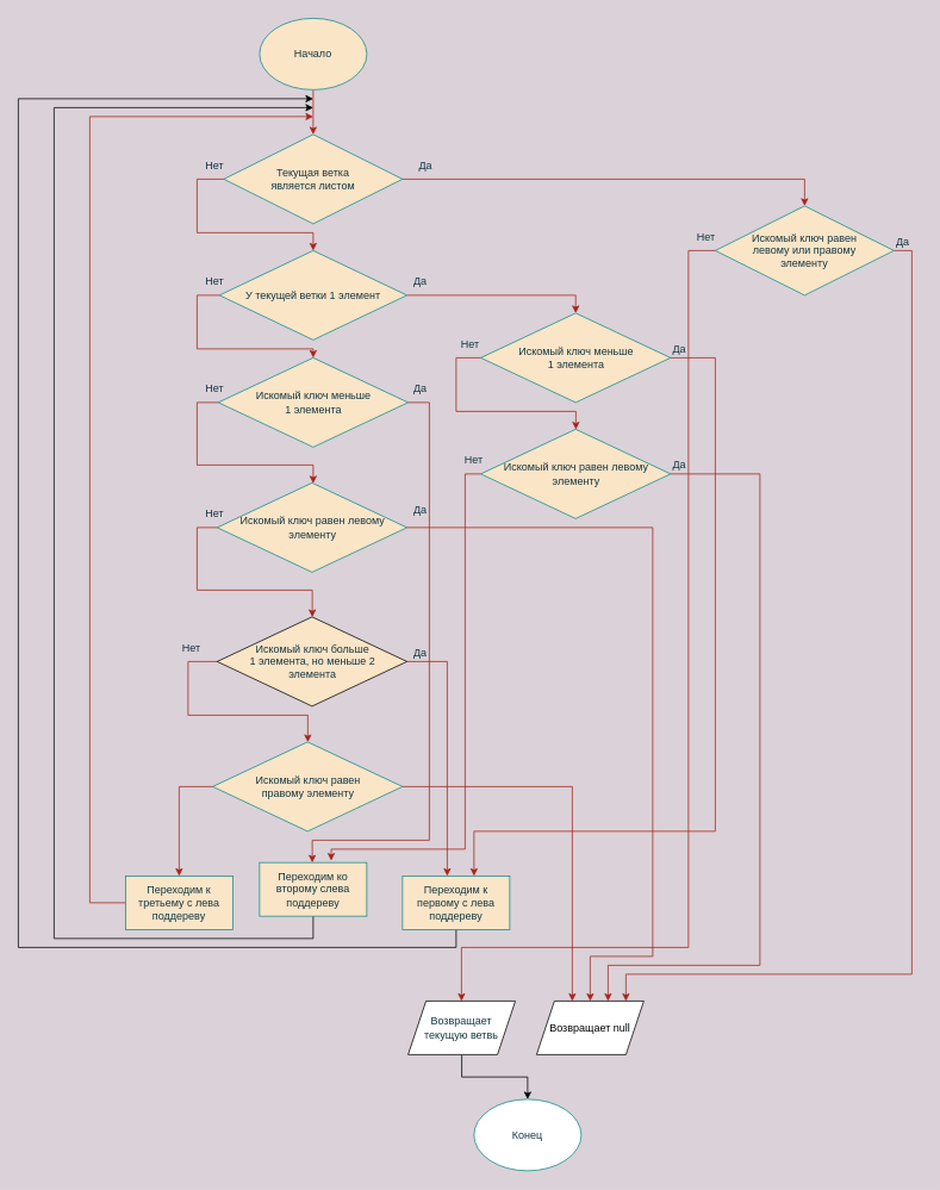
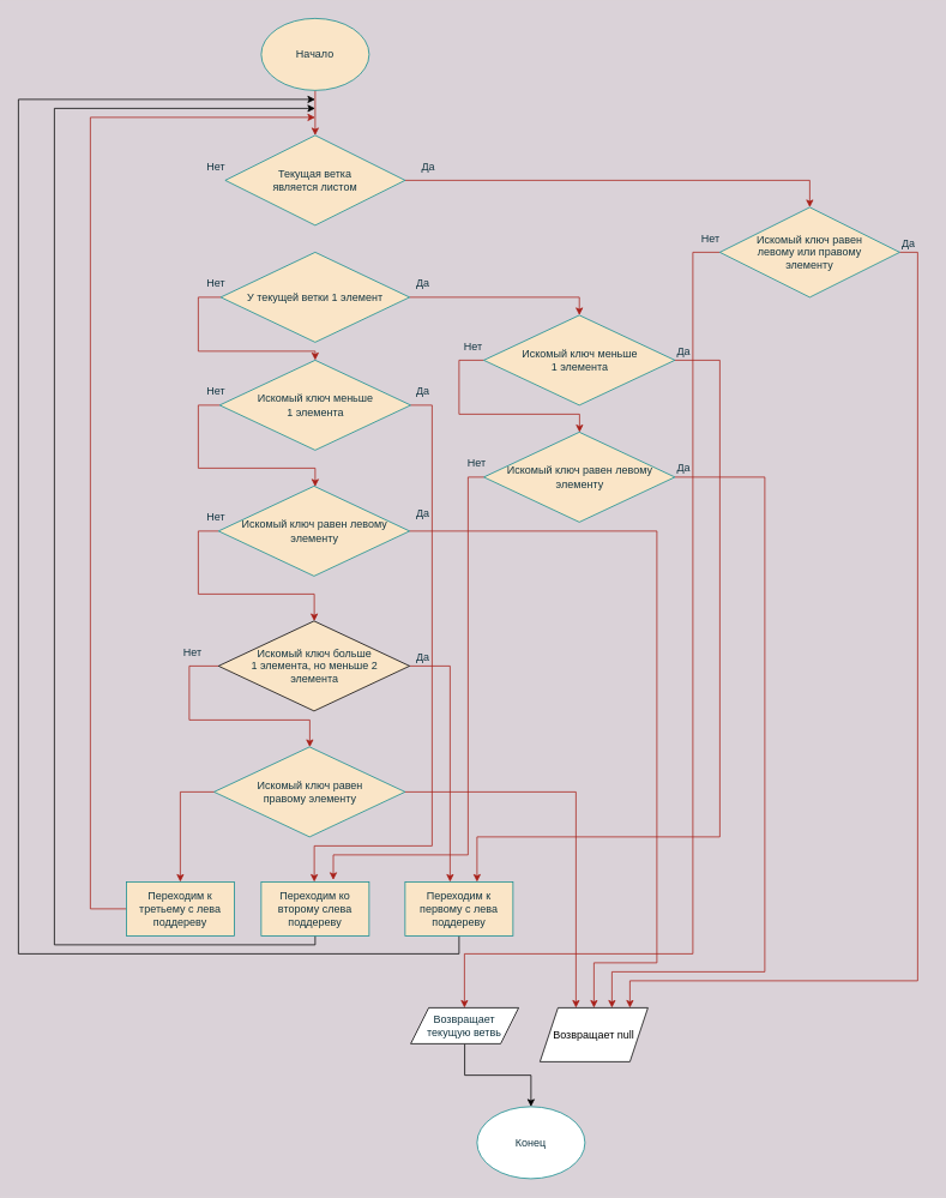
  <mxCell id="0" />
  <mxCell id="1" parent="0" />
  <mxCell id="2" style="edgeStyle=orthogonalEdgeStyle;rounded=0;orthogonalLoop=1;jettySize=auto;html=1;labelBackgroundColor=#DAD2D8;strokeColor=#A8201A;fontColor=#143642;" parent="1" source="3" target="6" edge="1"><mxGeometry relative="1" as="geometry" /></mxCell>
  <mxCell id="3" value="Начало" style="ellipse;whiteSpace=wrap;html=1;fillColor=#FAE5C7;strokeColor=#0F8B8D;fontColor=#143642;" parent="1" vertex="1"><mxGeometry x="290" y="20" width="120" height="80" as="geometry" /></mxCell>
- <mxCell id="4" style="edgeStyle=orthogonalEdgeStyle;rounded=0;orthogonalLoop=1;jettySize=auto;html=1;labelBackgroundColor=#DAD2D8;strokeColor=#A8201A;fontColor=#143642;" parent="1" source="6" target="9" edge="1"><mxGeometry relative="1" as="geometry"><Array as="points"><mxPoint x="220" y="200" /><mxPoint x="220" y="260" /><mxPoint x="350" y="260" /></Array></mxGeometry></mxCell>
  <mxCell id="5" style="edgeStyle=orthogonalEdgeStyle;rounded=0;orthogonalLoop=1;jettySize=auto;html=1;entryX=0.5;entryY=0;entryDx=0;entryDy=0;labelBackgroundColor=#DAD2D8;strokeColor=#A8201A;fontColor=#143642;" parent="1" source="6" target="37" edge="1"><mxGeometry relative="1" as="geometry" /></mxCell>
  <mxCell id="6" value="&lt;div&gt;Текущая ветка &lt;br&gt;&lt;/div&gt;&lt;div&gt;является листом&lt;br&gt;&lt;/div&gt;" style="rhombus;whiteSpace=wrap;html=1;fillColor=#FAE5C7;strokeColor=#0F8B8D;fontColor=#143642;" parent="1" vertex="1"><mxGeometry x="250" y="150" width="200" height="100" as="geometry" /></mxCell>
  <mxCell id="7" style="edgeStyle=orthogonalEdgeStyle;rounded=0;orthogonalLoop=1;jettySize=auto;html=1;labelBackgroundColor=#DAD2D8;strokeColor=#A8201A;fontColor=#143642;" parent="1" source="9" target="11" edge="1"><mxGeometry relative="1" as="geometry"><Array as="points"><mxPoint x="220" y="330" /><mxPoint x="220" y="390" /><mxPoint x="350" y="390" /></Array></mxGeometry></mxCell>
  <mxCell id="8" style="edgeStyle=orthogonalEdgeStyle;rounded=0;orthogonalLoop=1;jettySize=auto;html=1;entryX=0.5;entryY=0;entryDx=0;entryDy=0;labelBackgroundColor=#DAD2D8;strokeColor=#A8201A;fontColor=#143642;" parent="1" source="9" target="39" edge="1"><mxGeometry relative="1" as="geometry" /></mxCell>
  <mxCell id="9" value="У текущей ветки 1 элемент" style="rhombus;whiteSpace=wrap;html=1;fillColor=#FAE5C7;strokeColor=#0F8B8D;fontColor=#143642;" parent="1" vertex="1"><mxGeometry x="245" y="280" width="210" height="100" as="geometry" /></mxCell>
  <mxCell id="10" style="edgeStyle=orthogonalEdgeStyle;rounded=0;orthogonalLoop=1;jettySize=auto;html=1;labelBackgroundColor=#DAD2D8;strokeColor=#A8201A;fontColor=#143642;" parent="1" source="11" target="13" edge="1"><mxGeometry relative="1" as="geometry"><Array as="points"><mxPoint x="220" y="450" /><mxPoint x="220" y="520" /><mxPoint x="350" y="520" /></Array></mxGeometry></mxCell>
  <mxCell id="11" value="&lt;div&gt;Искомый ключ меньше&lt;/div&gt;&lt;div&gt; 1 элемента&lt;/div&gt;" style="rhombus;whiteSpace=wrap;html=1;fillColor=#FAE5C7;strokeColor=#0F8B8D;fontColor=#143642;" parent="1" vertex="1"><mxGeometry x="243.75" y="400" width="212.5" height="100" as="geometry" /></mxCell>
  <mxCell id="12" style="edgeStyle=orthogonalEdgeStyle;rounded=0;orthogonalLoop=1;jettySize=auto;html=1;labelBackgroundColor=#DAD2D8;strokeColor=#A8201A;fontColor=#143642;" parent="1" source="13" target="16" edge="1"><mxGeometry relative="1" as="geometry"><Array as="points"><mxPoint x="220" y="590" /><mxPoint x="220" y="660" /><mxPoint x="349" y="660" /></Array></mxGeometry></mxCell>
  <mxCell id="13" value="Искомый ключ равен левому элементу" style="rhombus;whiteSpace=wrap;html=1;fillColor=#FAE5C7;strokeColor=#0F8B8D;fontColor=#143642;" parent="1" vertex="1"><mxGeometry x="242.5" y="540" width="212.5" height="100" as="geometry" /></mxCell>
  <mxCell id="14" style="edgeStyle=orthogonalEdgeStyle;rounded=0;orthogonalLoop=1;jettySize=auto;html=1;labelBackgroundColor=#DAD2D8;strokeColor=#A8201A;fontColor=#143642;" parent="1" source="16" target="25" edge="1"><mxGeometry relative="1" as="geometry"><Array as="points"><mxPoint x="500" y="740" /></Array></mxGeometry></mxCell>
  <mxCell id="15" style="edgeStyle=orthogonalEdgeStyle;rounded=0;orthogonalLoop=1;jettySize=auto;html=1;labelBackgroundColor=#DAD2D8;strokeColor=#A8201A;fontColor=#143642;" parent="1" source="16" target="34" edge="1"><mxGeometry relative="1" as="geometry"><Array as="points"><mxPoint x="210" y="740" /><mxPoint x="210" y="800" /><mxPoint x="344" y="800" /></Array></mxGeometry></mxCell>
  <mxCell id="16" value="&lt;div&gt;Искомый ключ больше&lt;/div&gt;&lt;div&gt; 1 элемента, но меньше 2&lt;/div&gt;&lt;div&gt;элемента&lt;br&gt;&lt;/div&gt;" style="rhombus;whiteSpace=wrap;html=1;fillColor=#FAE5C7;strokeColor=default;fontColor=#143642;" parent="1" vertex="1"><mxGeometry x="242.5" y="690" width="212.5" height="100" as="geometry" /></mxCell>
  <mxCell id="17" value="Конец" style="ellipse;whiteSpace=wrap;html=1;fillColor=#ffffff;strokeColor=#0F8B8D;fontColor=#143642;" parent="1" vertex="1"><mxGeometry x="530" y="1230" width="120" height="80" as="geometry" /></mxCell>
  <mxCell id="18" value="Нет" style="text;html=1;strokeColor=none;fillColor=none;align=center;verticalAlign=middle;whiteSpace=wrap;rounded=0;fontColor=#143642;" parent="1" vertex="1"><mxGeometry x="210" y="170" width="60" height="30" as="geometry" /></mxCell>
  <mxCell id="19" value="&lt;div&gt;Да&lt;/div&gt;" style="text;html=1;strokeColor=none;fillColor=none;align=center;verticalAlign=middle;whiteSpace=wrap;rounded=0;fontColor=#143642;" parent="1" vertex="1"><mxGeometry x="456.25" y="175" width="40" height="20" as="geometry" /></mxCell>
  <mxCell id="20" value="Нет" style="text;html=1;strokeColor=none;fillColor=none;align=center;verticalAlign=middle;whiteSpace=wrap;rounded=0;fontColor=#143642;" parent="1" vertex="1"><mxGeometry x="210" y="300" width="60" height="30" as="geometry" /></mxCell>
  <mxCell id="21" value="Нет" style="text;html=1;strokeColor=none;fillColor=none;align=center;verticalAlign=middle;whiteSpace=wrap;rounded=0;fontColor=#143642;" parent="1" vertex="1"><mxGeometry x="210" y="420" width="60" height="30" as="geometry" /></mxCell>
  <mxCell id="22" value="Нет" style="text;html=1;strokeColor=none;fillColor=none;align=center;verticalAlign=middle;whiteSpace=wrap;rounded=0;fontColor=#143642;" parent="1" vertex="1"><mxGeometry x="210" y="560" width="60" height="30" as="geometry" /></mxCell>
  <mxCell id="23" value="Нет" style="text;html=1;strokeColor=none;fillColor=none;align=center;verticalAlign=middle;whiteSpace=wrap;rounded=0;fontColor=#143642;" parent="1" vertex="1"><mxGeometry x="183.75" y="710" width="60" height="30" as="geometry" /></mxCell>
  <mxCell id="24" style="edgeStyle=orthogonalEdgeStyle;rounded=0;orthogonalLoop=1;jettySize=auto;html=1;" edge="1" parent="1" source="25"><mxGeometry relative="1" as="geometry"><mxPoint x="350" y="110" as="targetPoint" /><Array as="points"><mxPoint x="510" y="1060" /><mxPoint x="20" y="1060" /><mxPoint x="20" y="110" /><mxPoint x="350" y="110" /></Array></mxGeometry></mxCell>
  <mxCell id="25" value="Переходим к первому с лева поддереву" style="rounded=0;whiteSpace=wrap;html=1;fillColor=#FAE5C7;strokeColor=#0F8B8D;fontColor=#143642;" parent="1" vertex="1"><mxGeometry x="450" y="980" width="120" height="60" as="geometry" /></mxCell>
  <mxCell id="26" style="edgeStyle=orthogonalEdgeStyle;rounded=0;orthogonalLoop=1;jettySize=auto;html=1;" edge="1" parent="1" source="27"><mxGeometry relative="1" as="geometry"><mxPoint x="350" y="120" as="targetPoint" /><Array as="points"><mxPoint x="350" y="1050" /><mxPoint x="60" y="1050" /><mxPoint x="60" y="120" /><mxPoint x="350" y="120" /></Array></mxGeometry></mxCell>
- <mxCell id="27" value="Переходим ко второму слева поддереву " style="rounded=0;whiteSpace=wrap;html=1;fillColor=#FAE5C7;strokeColor=#0F8B8D;fontColor=#143642;" parent="1" vertex="1"><mxGeometry x="290" y="965" width="120" height="60" as="geometry" /></mxCell>
+ <mxCell id="27" value="Переходим ко второму слева поддереву " style="rounded=0;whiteSpace=wrap;html=1;fillColor=#FAE5C7;strokeColor=#0F8B8D;fontColor=#143642;" parent="1" vertex="1"><mxGeometry x="290" y="980" width="120" height="60" as="geometry" /></mxCell>
  <mxCell id="28" style="edgeStyle=orthogonalEdgeStyle;rounded=0;orthogonalLoop=1;jettySize=auto;html=1;labelBackgroundColor=#DAD2D8;strokeColor=#A8201A;fontColor=#143642;" parent="1" source="29" edge="1"><mxGeometry relative="1" as="geometry"><mxPoint x="350" y="130" as="targetPoint" /><Array as="points"><mxPoint x="100" y="1010" /><mxPoint x="100" y="130" /></Array></mxGeometry></mxCell>
  <mxCell id="29" value="Переходим к третьему с лева поддереву" style="rounded=0;whiteSpace=wrap;html=1;fillColor=#FAE5C7;strokeColor=#0F8B8D;fontColor=#143642;" parent="1" vertex="1"><mxGeometry x="140" y="980" width="120" height="60" as="geometry" /></mxCell>
  <mxCell id="30" value="&lt;div&gt;Да&lt;/div&gt;" style="text;html=1;strokeColor=none;fillColor=none;align=center;verticalAlign=middle;whiteSpace=wrap;rounded=0;fontColor=#143642;" parent="1" vertex="1"><mxGeometry x="450" y="305" width="40" height="20" as="geometry" /></mxCell>
  <mxCell id="31" value="&lt;div&gt;Да&lt;/div&gt;" style="text;html=1;strokeColor=none;fillColor=none;align=center;verticalAlign=middle;whiteSpace=wrap;rounded=0;fontColor=#143642;" parent="1" vertex="1"><mxGeometry x="450" y="425" width="40" height="20" as="geometry" /></mxCell>
  <mxCell id="32" value="&lt;div&gt;Да&lt;/div&gt;" style="text;html=1;strokeColor=none;fillColor=none;align=center;verticalAlign=middle;whiteSpace=wrap;rounded=0;fontColor=#143642;" parent="1" vertex="1"><mxGeometry x="450" y="560" width="40" height="20" as="geometry" /></mxCell>
  <mxCell id="33" value="&lt;div&gt;Да&lt;/div&gt;" style="text;html=1;strokeColor=none;fillColor=none;align=center;verticalAlign=middle;whiteSpace=wrap;rounded=0;fontColor=#143642;" parent="1" vertex="1"><mxGeometry x="450" y="720" width="40" height="20" as="geometry" /></mxCell>
  <mxCell id="34" value="&lt;div&gt;Искомый ключ равен&lt;/div&gt;&lt;div&gt; правому элементу &lt;br&gt;&lt;/div&gt;" style="rhombus;whiteSpace=wrap;html=1;fillColor=#FAE5C7;strokeColor=#0F8B8D;fontColor=#143642;" parent="1" vertex="1"><mxGeometry x="237.5" y="830" width="212.5" height="100" as="geometry" /></mxCell>
  <mxCell id="35" style="edgeStyle=orthogonalEdgeStyle;rounded=0;orthogonalLoop=1;jettySize=auto;html=1;labelBackgroundColor=#DAD2D8;strokeColor=#A8201A;fontColor=#143642;" parent="1" source="37" edge="1"><mxGeometry relative="1" as="geometry"><mxPoint x="700" y="1120" as="targetPoint" /><Array as="points"><mxPoint x="1020" y="280" /><mxPoint x="1020" y="1090" /><mxPoint x="700" y="1090" /></Array></mxGeometry></mxCell>
  <mxCell id="36" style="edgeStyle=orthogonalEdgeStyle;rounded=0;orthogonalLoop=1;jettySize=auto;html=1;labelBackgroundColor=#DAD2D8;strokeColor=#A8201A;fontColor=#143642;" parent="1" source="37" target="56" edge="1"><mxGeometry relative="1" as="geometry"><mxPoint x="490" y="1120" as="targetPoint" /><Array as="points"><mxPoint x="770" y="280" /><mxPoint x="770" y="1060" /><mxPoint x="516" y="1060" /></Array></mxGeometry></mxCell>
  <mxCell id="37" value="&lt;div&gt;Искомый ключ равен &lt;br&gt;&lt;/div&gt;&lt;div&gt;левому или правому &lt;br&gt;&lt;/div&gt;&lt;div&gt;элементу&lt;br&gt;&lt;/div&gt;" style="rhombus;whiteSpace=wrap;html=1;fillColor=#FAE5C7;strokeColor=#0F8B8D;fontColor=#143642;" parent="1" vertex="1"><mxGeometry x="800" y="230" width="200" height="100" as="geometry" /></mxCell>
  <mxCell id="38" style="edgeStyle=orthogonalEdgeStyle;rounded=0;orthogonalLoop=1;jettySize=auto;html=1;exitX=0;exitY=0.5;exitDx=0;exitDy=0;labelBackgroundColor=#DAD2D8;strokeColor=#A8201A;fontColor=#143642;" parent="1" source="39" target="41" edge="1"><mxGeometry relative="1" as="geometry"><Array as="points"><mxPoint x="510" y="400" /><mxPoint x="510" y="460" /><mxPoint x="644" y="460" /></Array></mxGeometry></mxCell>
  <mxCell id="39" value="&lt;div&gt;Искомый ключ меньше&lt;/div&gt;&lt;div&gt; 1 элемента&lt;/div&gt;" style="rhombus;whiteSpace=wrap;html=1;fillColor=#FAE5C7;strokeColor=#0F8B8D;fontColor=#143642;" parent="1" vertex="1"><mxGeometry x="537.5" y="350" width="212.5" height="100" as="geometry" /></mxCell>
  <mxCell id="40" style="edgeStyle=orthogonalEdgeStyle;rounded=0;orthogonalLoop=1;jettySize=auto;html=1;labelBackgroundColor=#DAD2D8;strokeColor=#A8201A;fontColor=#143642;" parent="1" source="41" edge="1"><mxGeometry relative="1" as="geometry"><Array as="points"><mxPoint x="850" y="530" /><mxPoint x="850" y="1080" /><mxPoint x="680" y="1080" /></Array><mxPoint x="680" y="1120" as="targetPoint" /></mxGeometry></mxCell>
  <mxCell id="41" value="Искомый ключ равен левому элементу" style="rhombus;whiteSpace=wrap;html=1;fillColor=#FAE5C7;strokeColor=#0F8B8D;fontColor=#143642;" parent="1" vertex="1"><mxGeometry x="537.5" y="480" width="212.5" height="100" as="geometry" /></mxCell>
  <mxCell id="42" style="edgeStyle=orthogonalEdgeStyle;rounded=0;orthogonalLoop=1;jettySize=auto;html=1;labelBackgroundColor=#DAD2D8;strokeColor=#A8201A;fontColor=#143642;" parent="1" source="13" edge="1"><mxGeometry relative="1" as="geometry"><mxPoint x="660" y="1120" as="targetPoint" /><Array as="points"><mxPoint x="730" y="590" /><mxPoint x="730" y="1070" /><mxPoint x="660" y="1070" /></Array><mxPoint x="810" y="290" as="sourcePoint" /></mxGeometry></mxCell>
  <mxCell id="43" style="edgeStyle=orthogonalEdgeStyle;rounded=0;orthogonalLoop=1;jettySize=auto;html=1;labelBackgroundColor=#DAD2D8;strokeColor=#A8201A;fontColor=#143642;exitX=1;exitY=0.5;exitDx=0;exitDy=0;" parent="1" source="34" edge="1"><mxGeometry relative="1" as="geometry"><Array as="points"><mxPoint x="640" y="880" /></Array><mxPoint x="465" y="750" as="sourcePoint" /><mxPoint x="640" y="1120" as="targetPoint" /></mxGeometry></mxCell>
  <mxCell id="44" style="edgeStyle=orthogonalEdgeStyle;rounded=0;orthogonalLoop=1;jettySize=auto;html=1;labelBackgroundColor=#DAD2D8;strokeColor=#A8201A;fontColor=#143642;" parent="1" source="11" target="27" edge="1"><mxGeometry relative="1" as="geometry"><mxPoint x="670" y="1130" as="targetPoint" /><Array as="points"><mxPoint x="480" y="450" /><mxPoint x="480" y="940" /><mxPoint x="349" y="940" /></Array><mxPoint x="465" y="600" as="sourcePoint" /></mxGeometry></mxCell>
  <mxCell id="45" style="edgeStyle=orthogonalEdgeStyle;rounded=0;orthogonalLoop=1;jettySize=auto;html=1;labelBackgroundColor=#DAD2D8;strokeColor=#A8201A;fontColor=#143642;entryX=0.5;entryY=0;entryDx=0;entryDy=0;exitX=0;exitY=0.5;exitDx=0;exitDy=0;" parent="1" source="34" target="29" edge="1"><mxGeometry relative="1" as="geometry"><mxPoint x="360" y="990" as="targetPoint" /><Array as="points"><mxPoint x="200" y="880" /></Array><mxPoint x="466.25" y="460" as="sourcePoint" /></mxGeometry></mxCell>
  <mxCell id="46" style="edgeStyle=orthogonalEdgeStyle;rounded=0;orthogonalLoop=1;jettySize=auto;html=1;exitX=1;exitY=0.5;exitDx=0;exitDy=0;labelBackgroundColor=#DAD2D8;strokeColor=#A8201A;fontColor=#143642;" parent="1" source="39" target="25" edge="1"><mxGeometry relative="1" as="geometry"><Array as="points"><mxPoint x="800" y="400" /><mxPoint x="800" y="930" /><mxPoint x="530" y="930" /></Array><mxPoint x="547.5" y="410" as="sourcePoint" /><mxPoint x="654" y="490.118" as="targetPoint" /></mxGeometry></mxCell>
  <mxCell id="47" style="edgeStyle=orthogonalEdgeStyle;rounded=0;orthogonalLoop=1;jettySize=auto;html=1;labelBackgroundColor=#DAD2D8;strokeColor=#A8201A;fontColor=#143642;exitX=0;exitY=0.5;exitDx=0;exitDy=0;entryX=0.668;entryY=-0.035;entryDx=0;entryDy=0;entryPerimeter=0;" parent="1" source="41" target="27" edge="1"><mxGeometry relative="1" as="geometry"><Array as="points"><mxPoint x="520" y="530" /><mxPoint x="520" y="950" /><mxPoint x="370" y="950" /></Array><mxPoint x="465" y="750" as="sourcePoint" /><mxPoint x="520" y="990" as="targetPoint" /></mxGeometry></mxCell>
  <mxCell id="48" value="&lt;div&gt;Да&lt;/div&gt;" style="text;html=1;strokeColor=none;fillColor=none;align=center;verticalAlign=middle;whiteSpace=wrap;rounded=0;fontColor=#143642;" parent="1" vertex="1"><mxGeometry x="740" y="380" width="40" height="20" as="geometry" /></mxCell>
  <mxCell id="49" value="&lt;div&gt;Да&lt;/div&gt;" style="text;html=1;strokeColor=none;fillColor=none;align=center;verticalAlign=middle;whiteSpace=wrap;rounded=0;fontColor=#143642;" parent="1" vertex="1"><mxGeometry x="740" y="510" width="40" height="20" as="geometry" /></mxCell>
  <mxCell id="50" value="&lt;div&gt;Да&lt;/div&gt;" style="text;html=1;strokeColor=none;fillColor=none;align=center;verticalAlign=middle;whiteSpace=wrap;rounded=0;fontColor=#143642;" parent="1" vertex="1"><mxGeometry x="990" y="260" width="40" height="20" as="geometry" /></mxCell>
  <mxCell id="51" value="Нет" style="text;html=1;strokeColor=none;fillColor=none;align=center;verticalAlign=middle;whiteSpace=wrap;rounded=0;fontColor=#143642;" parent="1" vertex="1"><mxGeometry x="496.25" y="370" width="60" height="30" as="geometry" /></mxCell>
  <mxCell id="52" value="Нет" style="text;html=1;strokeColor=none;fillColor=none;align=center;verticalAlign=middle;whiteSpace=wrap;rounded=0;fontColor=#143642;" parent="1" vertex="1"><mxGeometry x="500" y="500" width="60" height="30" as="geometry" /></mxCell>
  <mxCell id="53" value="Нет" style="text;html=1;strokeColor=none;fillColor=none;align=center;verticalAlign=middle;whiteSpace=wrap;rounded=0;fontColor=#143642;" parent="1" vertex="1"><mxGeometry x="760" y="250" width="60" height="30" as="geometry" /></mxCell>
  <mxCell id="54" value="Возвращает null" style="shape=parallelogram;perimeter=parallelogramPerimeter;whiteSpace=wrap;html=1;fixedSize=1;" vertex="1" parent="1"><mxGeometry x="600" y="1120" width="120" height="60" as="geometry" /></mxCell>
  <mxCell id="55" style="edgeStyle=orthogonalEdgeStyle;rounded=0;orthogonalLoop=1;jettySize=auto;html=1;" edge="1" parent="1" source="56" target="17"><mxGeometry relative="1" as="geometry" /></mxCell>
- <mxCell id="56" value="&lt;span style=&quot;color: rgb(20 , 54 , 66)&quot;&gt;Возвращает текущую ветвь&lt;/span&gt;" style="shape=parallelogram;perimeter=parallelogramPerimeter;whiteSpace=wrap;html=1;fixedSize=1;" vertex="1" parent="1"><mxGeometry x="456.25" y="1120" width="120" height="60" as="geometry" /></mxCell>
+ <mxCell id="56" value="&lt;span style=&quot;color: rgb(20 , 54 , 66)&quot;&gt;Возвращает текущую ветвь&lt;/span&gt;" style="shape=parallelogram;perimeter=parallelogramPerimeter;whiteSpace=wrap;html=1;fixedSize=1;" vertex="1" parent="1"><mxGeometry x="456.25" y="1120" width="120" height="40" as="geometry" /></mxCell>
